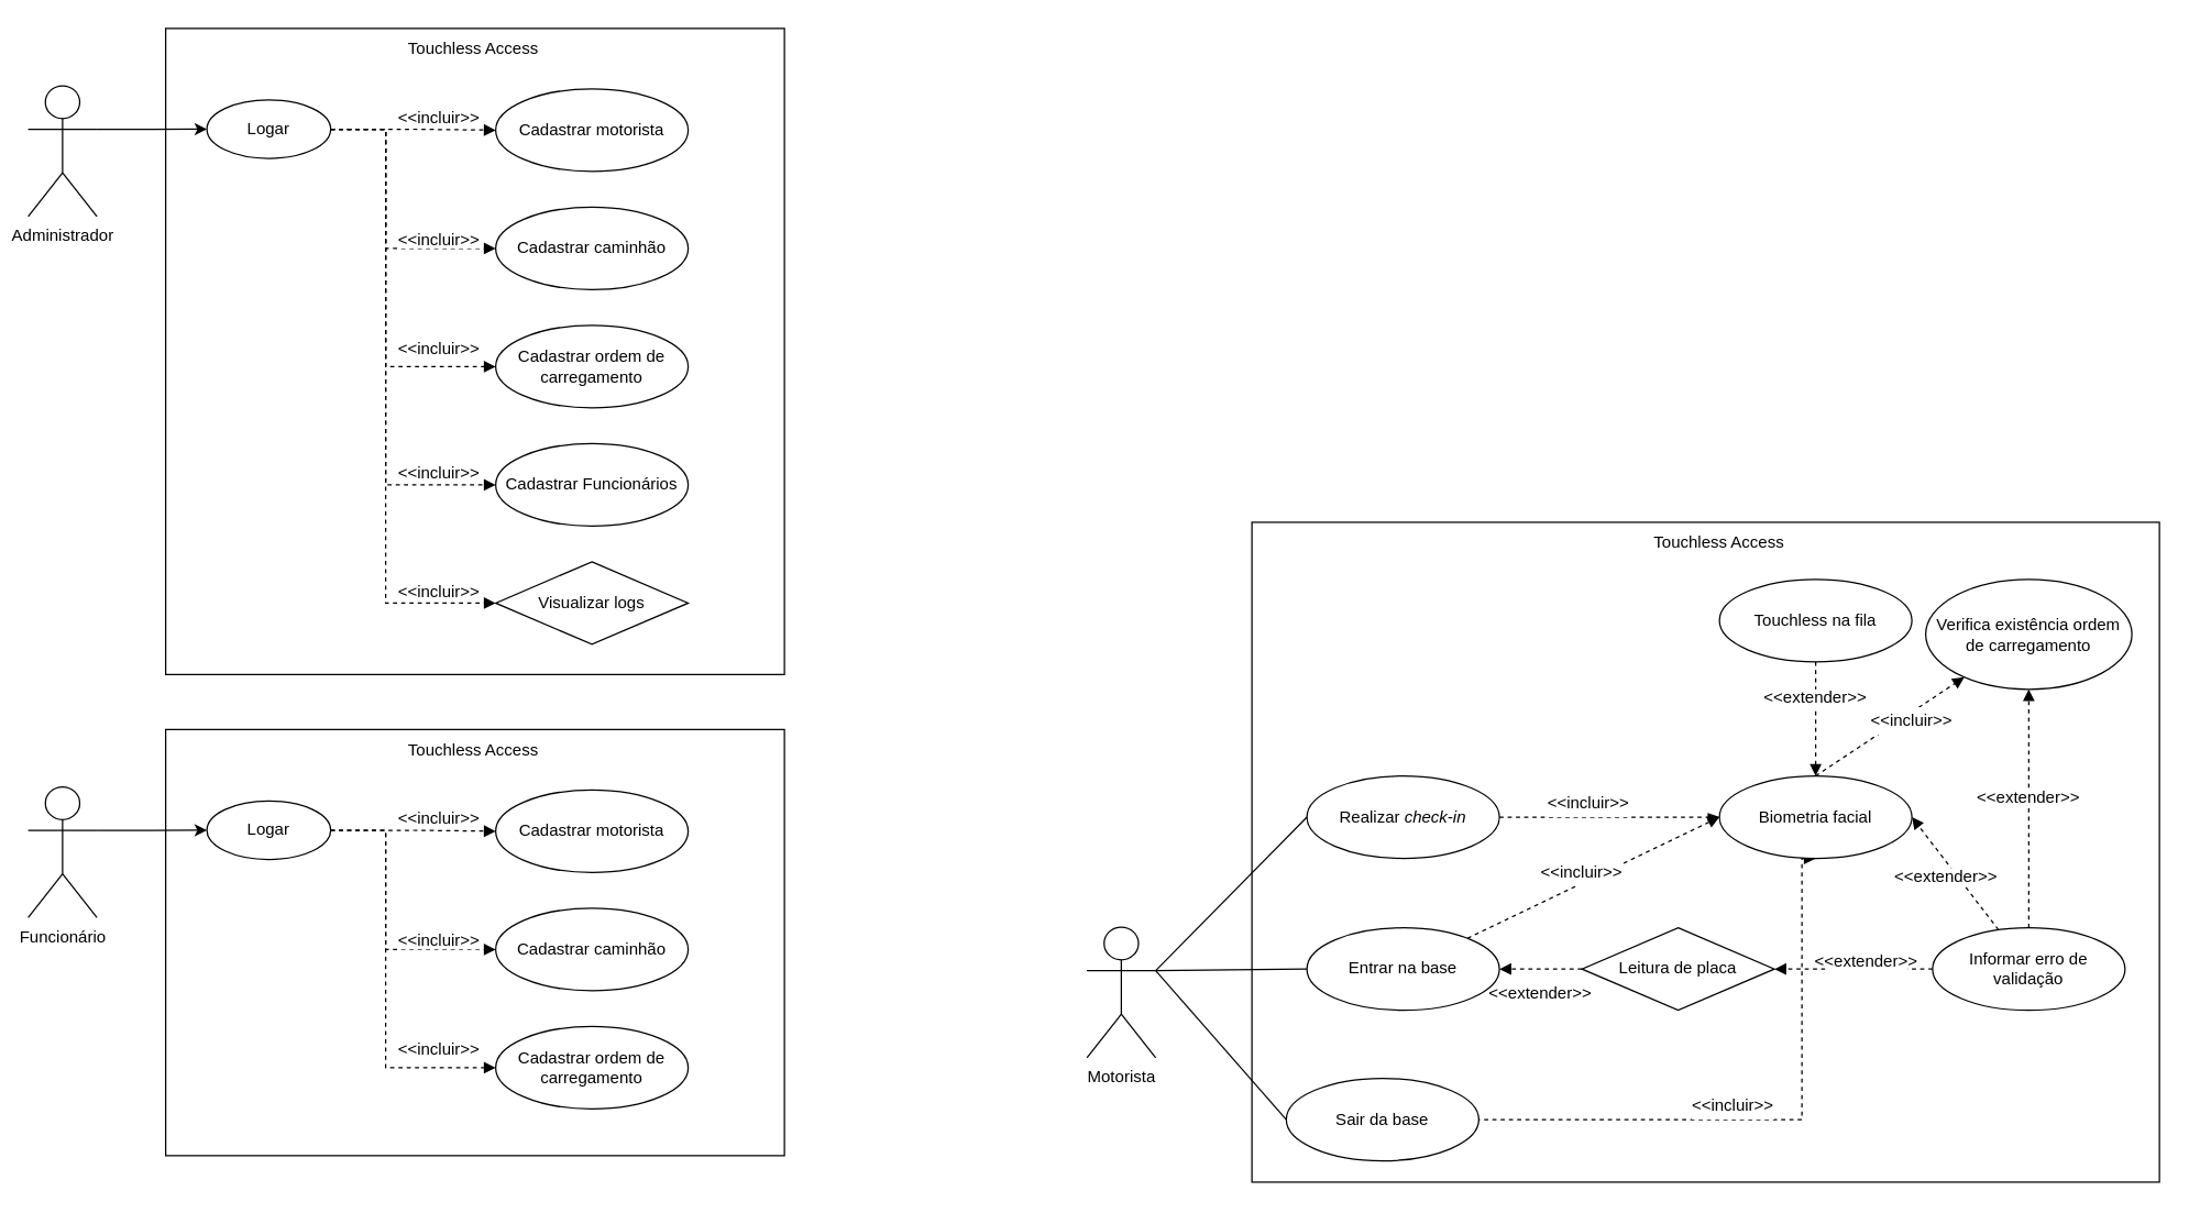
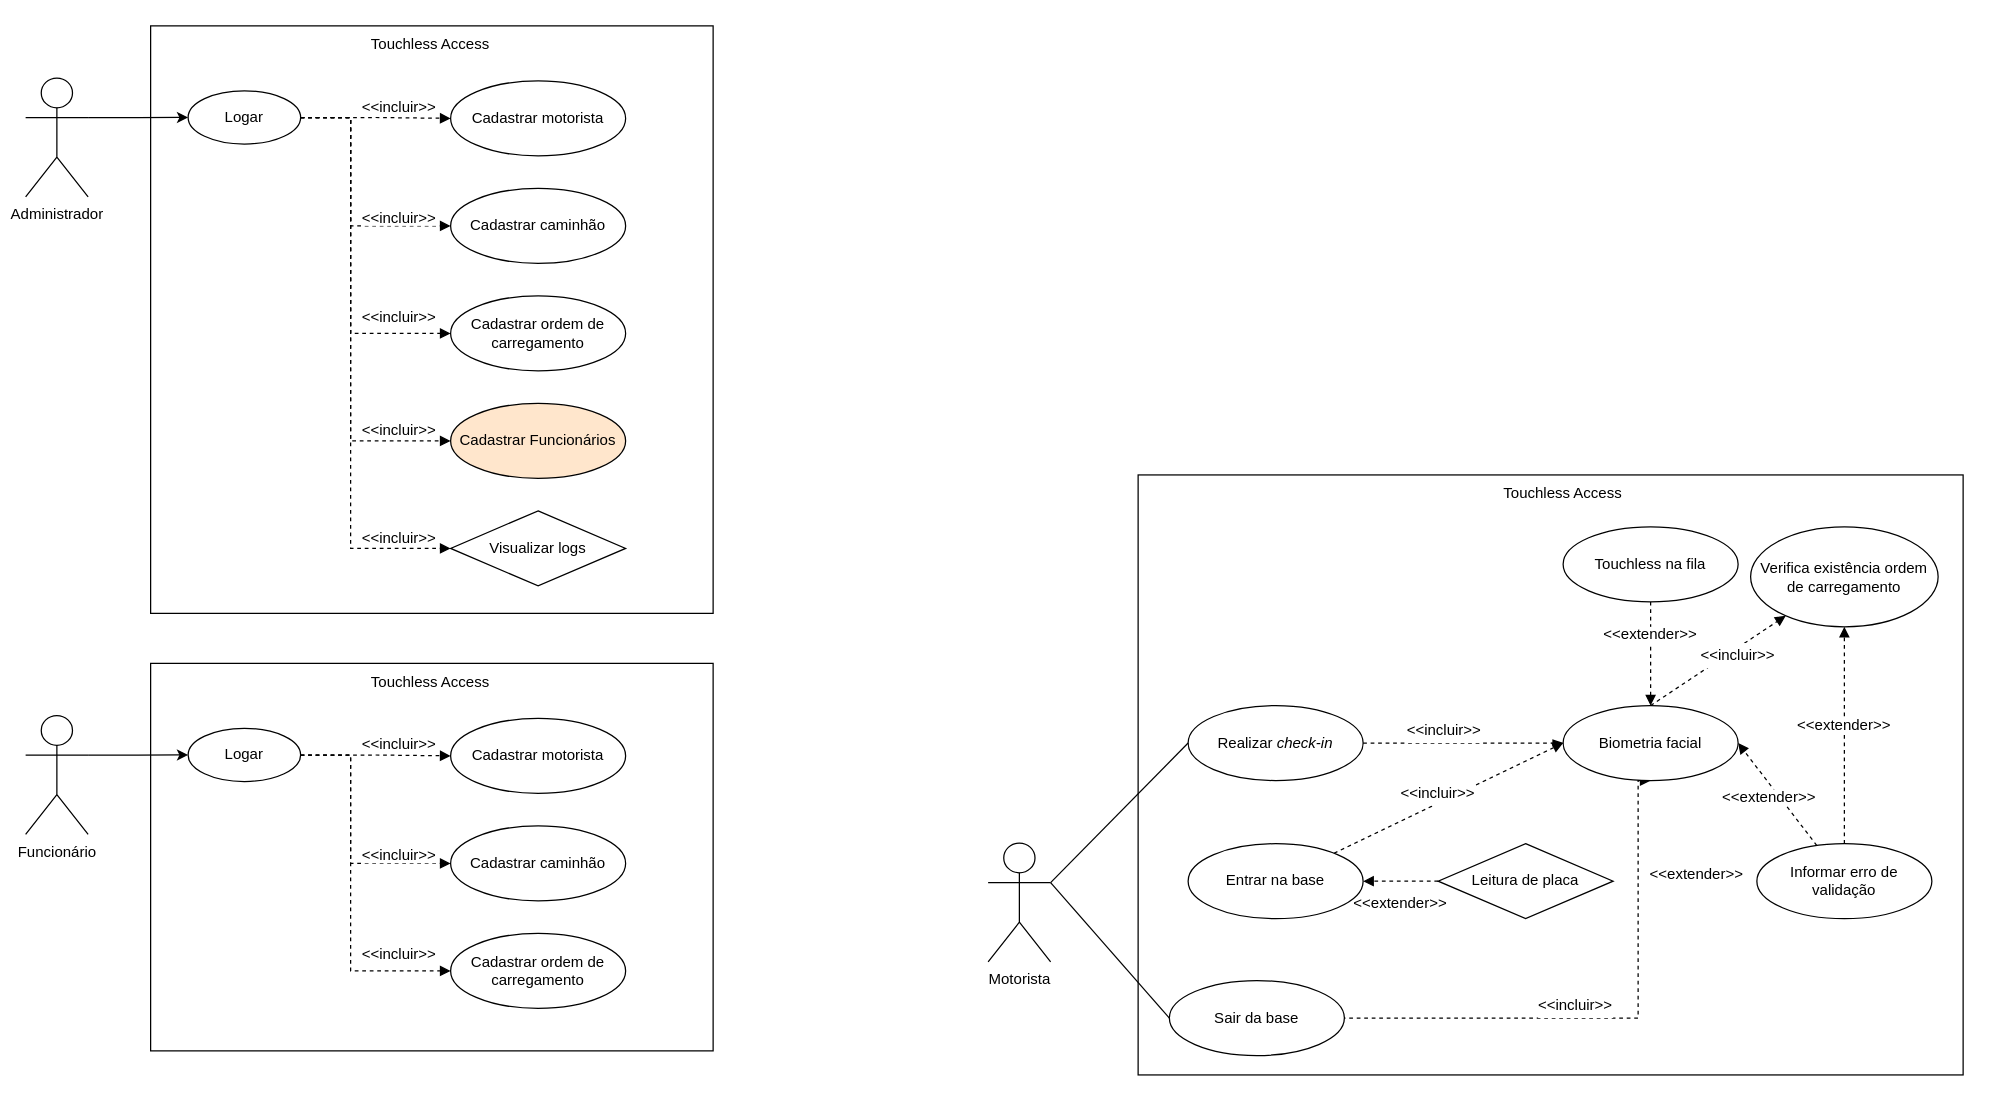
  <mxCell id="0" />
  <mxCell id="1" parent="0" />
  <mxCell id="2" value="" style="rounded=0;whiteSpace=wrap;html=1;fillColor=#FFFFFF;" vertex="1" parent="1"><mxGeometry x="120" y="20" width="450" height="470" as="geometry" /></mxCell>
  <mxCell id="3" value="Cadastrar caminhão" style="ellipse;whiteSpace=wrap;html=1;" vertex="1" parent="1"><mxGeometry x="360" y="150" width="140" height="60" as="geometry" /></mxCell>
  <mxCell id="4" value="Cadastrar motorista" style="ellipse;whiteSpace=wrap;html=1;" vertex="1" parent="1"><mxGeometry x="360" y="64" width="140" height="60" as="geometry" /></mxCell>
  <mxCell id="5" value="Touchless Access" style="text;html=1;strokeColor=none;fillColor=none;align=center;verticalAlign=middle;whiteSpace=wrap;rounded=0;" vertex="1" parent="1"><mxGeometry x="279" y="20" width="130" height="30" as="geometry" /></mxCell>
  <mxCell id="6" style="edgeStyle=orthogonalEdgeStyle;rounded=0;orthogonalLoop=1;jettySize=auto;html=1;exitX=1;exitY=0.333;exitDx=0;exitDy=0;exitPerimeter=0;entryX=0;entryY=0.5;entryDx=0;entryDy=0;" edge="1" parent="1" source="7" target="15"><mxGeometry relative="1" as="geometry" /></mxCell>
  <mxCell id="7" value="Administrador" style="shape=umlActor;verticalLabelPosition=bottom;verticalAlign=top;html=1;" vertex="1" parent="1"><mxGeometry x="20" y="61.75" width="50" height="95" as="geometry" /></mxCell>
  <mxCell id="8" value="Cadastrar ordem de carregamento" style="ellipse;whiteSpace=wrap;html=1;" vertex="1" parent="1"><mxGeometry x="360" y="236" width="140" height="60" as="geometry" /></mxCell>
- <mxCell id="9" value="Cadastrar Funcionários" style="ellipse;whiteSpace=wrap;html=1;" vertex="1" parent="1"><mxGeometry x="360" y="322" width="140" height="60" as="geometry" /></mxCell>
+ <mxCell id="9" value="Cadastrar Funcionários" style="ellipse;whiteSpace=wrap;html=1;fillColor=#ffe6cc;" vertex="1" parent="1"><mxGeometry x="360" y="322" width="140" height="60" as="geometry" /></mxCell>
  <mxCell id="10" style="edgeStyle=orthogonalEdgeStyle;rounded=0;orthogonalLoop=1;jettySize=auto;html=1;startArrow=none;startFill=0;endArrow=block;endFill=1;dashed=1;entryX=0;entryY=0.5;entryDx=0;entryDy=0;" edge="1" parent="1" source="15" target="4"><mxGeometry relative="1" as="geometry" /></mxCell>
  <mxCell id="11" style="edgeStyle=orthogonalEdgeStyle;rounded=0;orthogonalLoop=1;jettySize=auto;html=1;entryX=0;entryY=0.5;entryDx=0;entryDy=0;dashed=1;startArrow=none;startFill=0;endArrow=block;endFill=1;" edge="1" parent="1" source="15" target="20"><mxGeometry relative="1" as="geometry"><Array as="points"><mxPoint x="280" y="93" /><mxPoint x="280" y="438" /></Array></mxGeometry></mxCell>
  <mxCell id="12" style="edgeStyle=orthogonalEdgeStyle;rounded=0;orthogonalLoop=1;jettySize=auto;html=1;entryX=0;entryY=0.5;entryDx=0;entryDy=0;dashed=1;startArrow=none;startFill=0;endArrow=block;endFill=1;" edge="1" parent="1" source="15" target="9"><mxGeometry relative="1" as="geometry"><Array as="points"><mxPoint x="280" y="93" /><mxPoint x="280" y="352" /></Array></mxGeometry></mxCell>
  <mxCell id="13" style="edgeStyle=orthogonalEdgeStyle;rounded=0;orthogonalLoop=1;jettySize=auto;html=1;entryX=0;entryY=0.5;entryDx=0;entryDy=0;dashed=1;startArrow=none;startFill=0;endArrow=block;endFill=1;" edge="1" parent="1" source="15" target="8"><mxGeometry relative="1" as="geometry"><Array as="points"><mxPoint x="280" y="93" /><mxPoint x="280" y="266" /></Array></mxGeometry></mxCell>
  <mxCell id="14" style="edgeStyle=orthogonalEdgeStyle;rounded=0;orthogonalLoop=1;jettySize=auto;html=1;entryX=0;entryY=0.5;entryDx=0;entryDy=0;dashed=1;startArrow=none;startFill=0;endArrow=block;endFill=1;" edge="1" parent="1" source="15" target="3"><mxGeometry relative="1" as="geometry"><Array as="points"><mxPoint x="280" y="93" /><mxPoint x="280" y="180" /></Array></mxGeometry></mxCell>
  <mxCell id="15" value="Logar" style="ellipse;whiteSpace=wrap;html=1;" vertex="1" parent="1"><mxGeometry x="150" y="72" width="90" height="42.5" as="geometry" /></mxCell>
  <mxCell id="16" value="&amp;lt;&amp;lt;incluir&amp;gt;&amp;gt;" style="text;html=1;strokeColor=none;fillColor=default;align=center;verticalAlign=middle;whiteSpace=wrap;rounded=0;dashed=1;" vertex="1" parent="1"><mxGeometry x="289" y="78" width="60" height="13" as="geometry" /></mxCell>
  <mxCell id="17" value="&amp;lt;&amp;lt;incluir&amp;gt;&amp;gt;" style="text;html=1;strokeColor=none;fillColor=default;align=center;verticalAlign=middle;whiteSpace=wrap;rounded=0;dashed=1;" vertex="1" parent="1"><mxGeometry x="289" y="167" width="60" height="13" as="geometry" /></mxCell>
  <mxCell id="18" value="&amp;lt;&amp;lt;incluir&amp;gt;&amp;gt;" style="text;html=1;strokeColor=none;fillColor=default;align=center;verticalAlign=middle;whiteSpace=wrap;rounded=0;dashed=1;" vertex="1" parent="1"><mxGeometry x="289" y="246" width="60" height="13" as="geometry" /></mxCell>
  <mxCell id="19" value="&amp;lt;&amp;lt;incluir&amp;gt;&amp;gt;" style="text;html=1;strokeColor=none;fillColor=default;align=center;verticalAlign=middle;whiteSpace=wrap;rounded=0;dashed=1;" vertex="1" parent="1"><mxGeometry x="289" y="337" width="60" height="13" as="geometry" /></mxCell>
  <mxCell id="20" value="Visualizar logs" style="rhombus;whiteSpace=wrap;html=1;" vertex="1" parent="1"><mxGeometry x="360" y="408" width="140" height="60" as="geometry" /></mxCell>
  <mxCell id="21" value="&amp;lt;&amp;lt;incluir&amp;gt;&amp;gt;" style="text;html=1;strokeColor=none;fillColor=default;align=center;verticalAlign=middle;whiteSpace=wrap;rounded=0;dashed=1;" vertex="1" parent="1"><mxGeometry x="289" y="423" width="60" height="13" as="geometry" /></mxCell>
  <mxCell id="22" value="" style="rounded=0;whiteSpace=wrap;html=1;fillColor=#FFFFFF;" vertex="1" parent="1"><mxGeometry x="120" y="530" width="450" height="310" as="geometry" /></mxCell>
  <mxCell id="23" value="Cadastrar caminhão" style="ellipse;whiteSpace=wrap;html=1;" vertex="1" parent="1"><mxGeometry x="360" y="660" width="140" height="60" as="geometry" /></mxCell>
  <mxCell id="24" value="Cadastrar motorista" style="ellipse;whiteSpace=wrap;html=1;" vertex="1" parent="1"><mxGeometry x="360" y="574" width="140" height="60" as="geometry" /></mxCell>
  <mxCell id="25" value="Touchless Access" style="text;html=1;strokeColor=none;fillColor=none;align=center;verticalAlign=middle;whiteSpace=wrap;rounded=0;" vertex="1" parent="1"><mxGeometry x="279" y="530" width="130" height="30" as="geometry" /></mxCell>
  <mxCell id="26" style="edgeStyle=orthogonalEdgeStyle;rounded=0;orthogonalLoop=1;jettySize=auto;html=1;exitX=1;exitY=0.333;exitDx=0;exitDy=0;exitPerimeter=0;entryX=0;entryY=0.5;entryDx=0;entryDy=0;" edge="1" parent="1" source="27" target="32"><mxGeometry relative="1" as="geometry" /></mxCell>
  <mxCell id="27" value="Funcionário" style="shape=umlActor;verticalLabelPosition=bottom;verticalAlign=top;html=1;" vertex="1" parent="1"><mxGeometry x="20" y="571.75" width="50" height="95" as="geometry" /></mxCell>
  <mxCell id="28" value="Cadastrar ordem de carregamento" style="ellipse;whiteSpace=wrap;html=1;" vertex="1" parent="1"><mxGeometry x="360" y="746" width="140" height="60" as="geometry" /></mxCell>
  <mxCell id="29" style="edgeStyle=orthogonalEdgeStyle;rounded=0;orthogonalLoop=1;jettySize=auto;html=1;startArrow=none;startFill=0;endArrow=block;endFill=1;dashed=1;entryX=0;entryY=0.5;entryDx=0;entryDy=0;" edge="1" parent="1" source="32" target="24"><mxGeometry relative="1" as="geometry" /></mxCell>
  <mxCell id="30" style="edgeStyle=orthogonalEdgeStyle;rounded=0;orthogonalLoop=1;jettySize=auto;html=1;entryX=0;entryY=0.5;entryDx=0;entryDy=0;dashed=1;startArrow=none;startFill=0;endArrow=block;endFill=1;" edge="1" parent="1" source="32" target="28"><mxGeometry relative="1" as="geometry"><Array as="points"><mxPoint x="280" y="603" /><mxPoint x="280" y="776" /></Array></mxGeometry></mxCell>
  <mxCell id="31" style="edgeStyle=orthogonalEdgeStyle;rounded=0;orthogonalLoop=1;jettySize=auto;html=1;entryX=0;entryY=0.5;entryDx=0;entryDy=0;dashed=1;startArrow=none;startFill=0;endArrow=block;endFill=1;" edge="1" parent="1" source="32" target="23"><mxGeometry relative="1" as="geometry"><Array as="points"><mxPoint x="280" y="603" /><mxPoint x="280" y="690" /></Array></mxGeometry></mxCell>
  <mxCell id="32" value="Logar" style="ellipse;whiteSpace=wrap;html=1;" vertex="1" parent="1"><mxGeometry x="150" y="582" width="90" height="42.5" as="geometry" /></mxCell>
  <mxCell id="33" value="&amp;lt;&amp;lt;incluir&amp;gt;&amp;gt;" style="text;html=1;strokeColor=none;fillColor=default;align=center;verticalAlign=middle;whiteSpace=wrap;rounded=0;dashed=1;" vertex="1" parent="1"><mxGeometry x="289" y="588" width="60" height="13" as="geometry" /></mxCell>
  <mxCell id="34" value="&amp;lt;&amp;lt;incluir&amp;gt;&amp;gt;" style="text;html=1;strokeColor=none;fillColor=default;align=center;verticalAlign=middle;whiteSpace=wrap;rounded=0;dashed=1;" vertex="1" parent="1"><mxGeometry x="289" y="677" width="60" height="13" as="geometry" /></mxCell>
  <mxCell id="35" value="&amp;lt;&amp;lt;incluir&amp;gt;&amp;gt;" style="text;html=1;strokeColor=none;fillColor=default;align=center;verticalAlign=middle;whiteSpace=wrap;rounded=0;dashed=1;" vertex="1" parent="1"><mxGeometry x="289" y="756" width="60" height="13" as="geometry" /></mxCell>
  <mxCell id="36" value="" style="rounded=0;whiteSpace=wrap;html=1;fillColor=#FFFFFF;" vertex="1" parent="1"><mxGeometry x="910" y="379.25" width="660" height="480" as="geometry" /></mxCell>
  <mxCell id="37" value="Realizar &lt;i&gt;check-in&lt;/i&gt;" style="ellipse;whiteSpace=wrap;html=1;" vertex="1" parent="1"><mxGeometry x="950" y="563.75" width="140" height="60" as="geometry" /></mxCell>
  <mxCell id="38" value="Sair da base" style="ellipse;whiteSpace=wrap;html=1;" vertex="1" parent="1"><mxGeometry x="935" y="783.75" width="140" height="60" as="geometry" /></mxCell>
  <mxCell id="39" value="Verifica existência ordem de carregamento" style="ellipse;whiteSpace=wrap;html=1;" vertex="1" parent="1"><mxGeometry x="1400" y="420.75" width="150" height="80" as="geometry" /></mxCell>
  <mxCell id="40" style="edgeStyle=none;rounded=0;orthogonalLoop=1;jettySize=auto;html=1;entryX=0.5;entryY=0;entryDx=0;entryDy=0;dashed=1;startArrow=none;startFill=0;endArrow=block;endFill=1;" edge="1" parent="1" source="41" target="50"><mxGeometry relative="1" as="geometry" /></mxCell>
  <mxCell id="41" value="Touchless na fila" style="ellipse;whiteSpace=wrap;html=1;" vertex="1" parent="1"><mxGeometry x="1250" y="420.75" width="140" height="60" as="geometry" /></mxCell>
  <mxCell id="42" style="rounded=0;orthogonalLoop=1;jettySize=auto;html=1;entryX=0;entryY=0.5;entryDx=0;entryDy=0;dashed=1;startArrow=none;startFill=0;endArrow=block;endFill=1;" edge="1" parent="1" source="43" target="50"><mxGeometry relative="1" as="geometry" /></mxCell>
  <mxCell id="43" value="Entrar na base" style="ellipse;whiteSpace=wrap;html=1;" vertex="1" parent="1"><mxGeometry x="950" y="674.25" width="140" height="60" as="geometry" /></mxCell>
- <mxCell id="44" value="" style="edgeStyle=none;rounded=0;orthogonalLoop=1;jettySize=auto;html=1;dashed=1;startArrow=none;startFill=0;endArrow=block;endFill=1;" edge="1" parent="1" source="47" target="48"><mxGeometry relative="1" as="geometry" /></mxCell>
  <mxCell id="45" style="edgeStyle=none;rounded=0;orthogonalLoop=1;jettySize=auto;html=1;entryX=1;entryY=0.5;entryDx=0;entryDy=0;dashed=1;startArrow=none;startFill=0;endArrow=block;endFill=1;" edge="1" parent="1" source="47" target="50"><mxGeometry relative="1" as="geometry" /></mxCell>
  <mxCell id="46" style="edgeStyle=none;rounded=0;orthogonalLoop=1;jettySize=auto;html=1;entryX=0.5;entryY=1;entryDx=0;entryDy=0;dashed=1;startArrow=none;startFill=0;endArrow=block;endFill=1;" edge="1" parent="1" source="47" target="39"><mxGeometry relative="1" as="geometry" /></mxCell>
  <mxCell id="47" value="Informar erro de validação" style="ellipse;whiteSpace=wrap;html=1;" vertex="1" parent="1"><mxGeometry x="1405" y="674.25" width="140" height="60" as="geometry" /></mxCell>
  <mxCell id="48" value="Leitura de placa" style="rhombus;whiteSpace=wrap;html=1;" vertex="1" parent="1"><mxGeometry x="1150" y="674.25" width="140" height="60" as="geometry" /></mxCell>
  <mxCell id="49" style="edgeStyle=orthogonalEdgeStyle;rounded=0;orthogonalLoop=1;jettySize=auto;html=1;entryX=1;entryY=0.5;entryDx=0;entryDy=0;endArrow=none;endFill=0;dashed=1;exitX=0.5;exitY=1;exitDx=0;exitDy=0;startArrow=block;startFill=1;" edge="1" parent="1" source="50" target="38"><mxGeometry relative="1" as="geometry"><Array as="points"><mxPoint x="1310" y="623.75" /><mxPoint x="1310" y="813.75" /></Array></mxGeometry></mxCell>
  <mxCell id="50" value="Biometria facial" style="ellipse;whiteSpace=wrap;html=1;" vertex="1" parent="1"><mxGeometry x="1250" y="563.75" width="140" height="60" as="geometry" /></mxCell>
  <mxCell id="51" value="&amp;lt;&amp;lt;incluir&amp;gt;&amp;gt;" style="text;html=1;strokeColor=none;fillColor=default;align=center;verticalAlign=middle;whiteSpace=wrap;rounded=0;dashed=1;strokeWidth=1;" vertex="1" parent="1"><mxGeometry x="1120" y="623.75" width="60" height="20" as="geometry" /></mxCell>
  <mxCell id="52" style="edgeStyle=none;rounded=0;orthogonalLoop=1;jettySize=auto;html=1;exitX=1;exitY=0.333;exitDx=0;exitDy=0;exitPerimeter=0;entryX=0;entryY=0.5;entryDx=0;entryDy=0;endArrow=none;endFill=0;" edge="1" parent="1" source="55" target="37"><mxGeometry relative="1" as="geometry" /></mxCell>
- <mxCell id="53" style="edgeStyle=none;rounded=0;orthogonalLoop=1;jettySize=auto;html=1;exitX=1;exitY=0.333;exitDx=0;exitDy=0;exitPerimeter=0;entryX=0;entryY=0.5;entryDx=0;entryDy=0;endArrow=none;endFill=0;" edge="1" parent="1" source="55" target="43"><mxGeometry relative="1" as="geometry" /></mxCell>
  <mxCell id="54" style="edgeStyle=none;rounded=0;orthogonalLoop=1;jettySize=auto;html=1;exitX=1;exitY=0.333;exitDx=0;exitDy=0;exitPerimeter=0;entryX=0;entryY=0.5;entryDx=0;entryDy=0;endArrow=none;endFill=0;" edge="1" parent="1" source="55" target="38"><mxGeometry relative="1" as="geometry" /></mxCell>
  <mxCell id="55" value="Motorista" style="shape=umlActor;verticalLabelPosition=bottom;verticalAlign=top;html=1;" vertex="1" parent="1"><mxGeometry x="790" y="673.75" width="50" height="95" as="geometry" /></mxCell>
  <mxCell id="56" value="Touchless Access" style="text;html=1;strokeColor=none;fillColor=none;align=center;verticalAlign=middle;whiteSpace=wrap;rounded=0;" vertex="1" parent="1"><mxGeometry x="1185" y="379.25" width="130" height="30" as="geometry" /></mxCell>
  <mxCell id="57" style="orthogonalLoop=1;jettySize=auto;html=1;endArrow=block;endFill=1;dashed=1;exitX=0.5;exitY=0;exitDx=0;exitDy=0;" edge="1" parent="1" source="50" target="39"><mxGeometry relative="1" as="geometry" /></mxCell>
  <mxCell id="58" style="edgeStyle=none;rounded=0;orthogonalLoop=1;jettySize=auto;html=1;entryX=0;entryY=0.5;entryDx=0;entryDy=0;endArrow=blockThin;endFill=1;dashed=1;exitX=1;exitY=0.5;exitDx=0;exitDy=0;" edge="1" parent="1" source="37" target="50"><mxGeometry relative="1" as="geometry" /></mxCell>
  <mxCell id="59" style="rounded=0;orthogonalLoop=1;jettySize=auto;html=1;endArrow=block;endFill=1;entryX=1;entryY=0.5;entryDx=0;entryDy=0;exitX=0;exitY=0.5;exitDx=0;exitDy=0;dashed=1;" edge="1" parent="1" source="48" target="43"><mxGeometry relative="1" as="geometry" /></mxCell>
  <mxCell id="60" value="&amp;lt;&amp;lt;extender&amp;gt;&amp;gt;" style="text;html=1;strokeColor=none;fillColor=default;align=center;verticalAlign=middle;whiteSpace=wrap;rounded=0;dashed=1;" vertex="1" parent="1"><mxGeometry x="1445" y="573.75" width="60" height="13" as="geometry" /></mxCell>
  <mxCell id="61" value="&amp;lt;&amp;lt;incluir&amp;gt;&amp;gt;" style="text;html=1;strokeColor=none;fillColor=default;align=center;verticalAlign=middle;whiteSpace=wrap;rounded=0;dashed=1;strokeWidth=1;" vertex="1" parent="1"><mxGeometry x="1125" y="573.75" width="60" height="20" as="geometry" /></mxCell>
  <mxCell id="62" value="&amp;lt;&amp;lt;incluir&amp;gt;&amp;gt;" style="text;html=1;strokeColor=none;fillColor=default;align=center;verticalAlign=middle;whiteSpace=wrap;rounded=0;dashed=1;strokeWidth=1;" vertex="1" parent="1"><mxGeometry x="1230" y="793.75" width="60" height="20" as="geometry" /></mxCell>
  <mxCell id="63" value="&amp;lt;&amp;lt;extender&amp;gt;&amp;gt;" style="text;html=1;strokeColor=none;fillColor=default;align=center;verticalAlign=middle;whiteSpace=wrap;rounded=0;dashed=1;" vertex="1" parent="1"><mxGeometry x="1327" y="692.75" width="60" height="13" as="geometry" /></mxCell>
  <mxCell id="64" value="&amp;lt;&amp;lt;extender&amp;gt;&amp;gt;" style="text;html=1;strokeColor=none;fillColor=default;align=center;verticalAlign=middle;whiteSpace=wrap;rounded=0;dashed=1;" vertex="1" parent="1"><mxGeometry x="1385" y="630.75" width="60" height="13" as="geometry" /></mxCell>
  <mxCell id="65" value="&amp;lt;&amp;lt;extender&amp;gt;&amp;gt;" style="text;html=1;strokeColor=none;fillColor=default;align=center;verticalAlign=middle;whiteSpace=wrap;rounded=0;dashed=1;" vertex="1" parent="1"><mxGeometry x="1090" y="715.75" width="60" height="13" as="geometry" /></mxCell>
  <mxCell id="66" value="&amp;lt;&amp;lt;incluir&amp;gt;&amp;gt;" style="text;html=1;strokeColor=none;fillColor=default;align=center;verticalAlign=middle;whiteSpace=wrap;rounded=0;dashed=1;strokeWidth=1;" vertex="1" parent="1"><mxGeometry x="1360" y="513.75" width="60" height="20" as="geometry" /></mxCell>
  <mxCell id="67" value="&amp;lt;&amp;lt;extender&amp;gt;&amp;gt;" style="text;html=1;strokeColor=none;fillColor=default;align=center;verticalAlign=middle;whiteSpace=wrap;rounded=0;dashed=1;" vertex="1" parent="1"><mxGeometry x="1290" y="500.75" width="60" height="13" as="geometry" /></mxCell>
